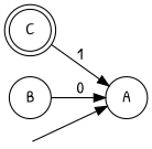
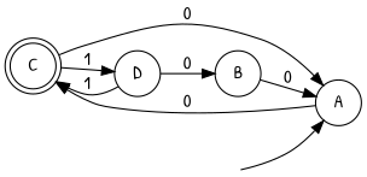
  digraph {
    fontname="Patrick Hand"
    rankdir=LR
    node [fontname="Patrick Hand" shape=circle]
    edge [fontname="Patrick Hand"]
    C [shape=doublecircle]
    A
+   D
    B
    start [color=white fontcolor=white shape=point]
-   C -> A [label=1]
+   C -> A [label=0]
+   C -> D [label=1]
+   A -> C [label=0]
+   D -> C [label=1]
+   D -> B [label=0]
    B -> A [label=0]
    start -> A
  }
